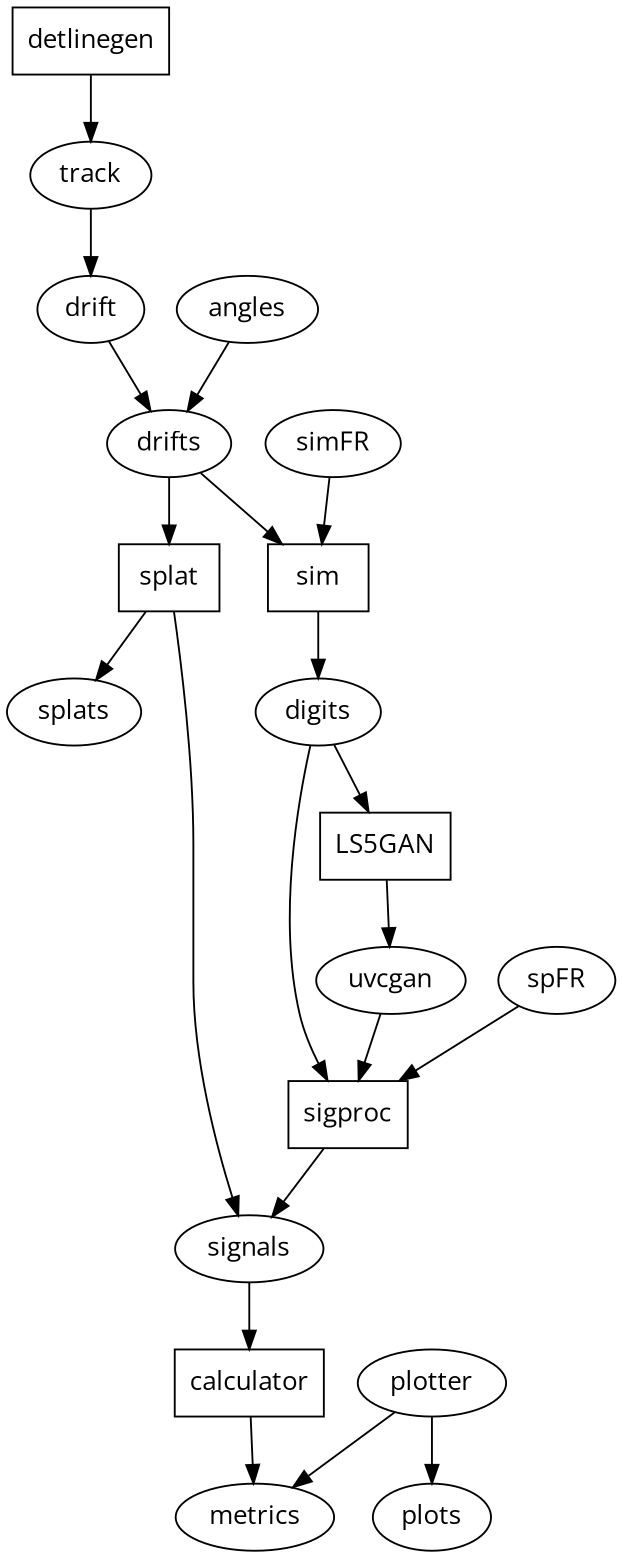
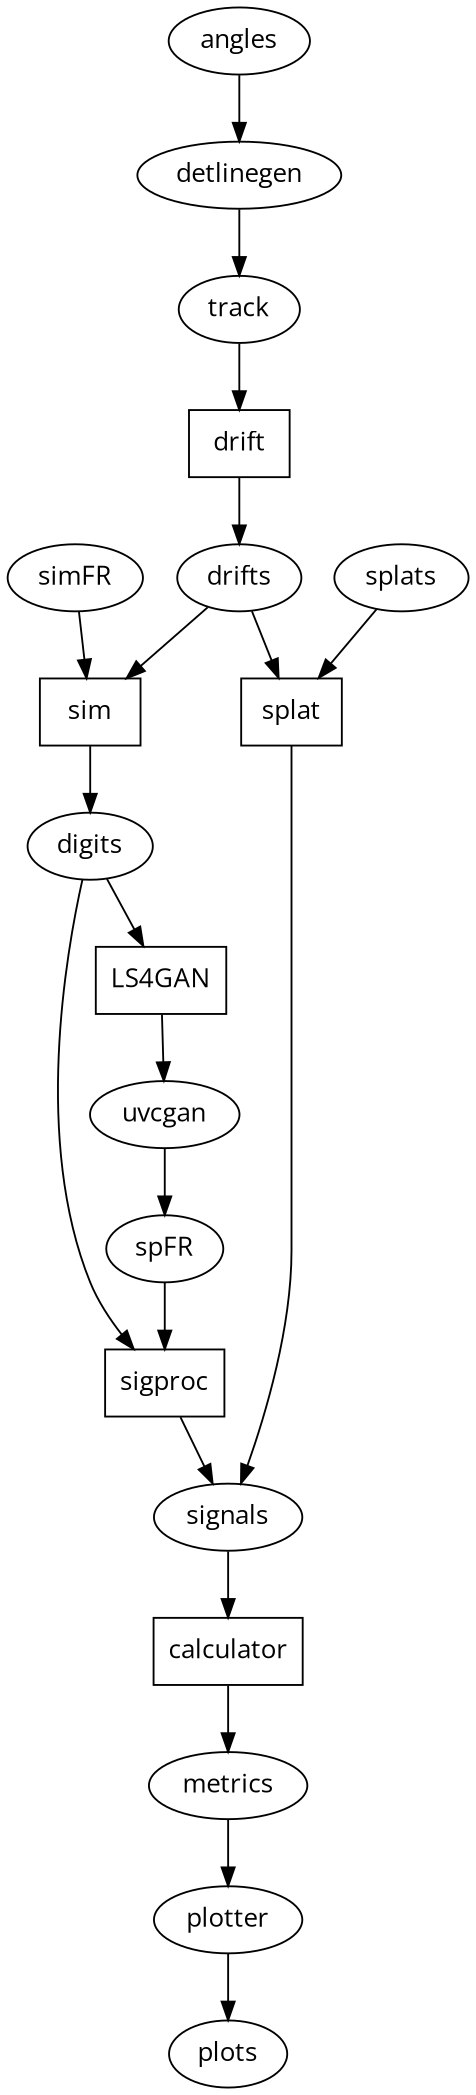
  digraph {
    fontname="Open Sans"
    node [fontname="Open Sans" shape=ellipse]
    edge [fontname="Open Sans"]
-   detlinegen [shape=box]
+   detlinegen
    track
-   drift
+   drift [shape=box]
    drifts
    splat [shape=box]
    sim [shape=box]
    splats
    signals
    calculator [shape=box]
    metrics
    digits
    sigproc [shape=box]
-   LS4GAN [shape=box label=LS5GAN]
+   LS4GAN [shape=box]
    uvcgan
    plotter
    plots
    angles
    simFR
    spFR
    detlinegen -> track
    track -> drift
    drift -> drifts
    drifts -> splat
    drifts -> sim
-   splat -> splats
+   splats -> splat
    splat -> signals
    sim -> digits
    signals -> calculator
    calculator -> metrics
-   plotter -> metrics
+   metrics -> plotter
    digits -> sigproc
    digits -> LS4GAN
    sigproc -> signals
    LS4GAN -> uvcgan
-   uvcgan -> sigproc
+   uvcgan -> spFR
    plotter -> plots
-   angles -> drifts
+   angles -> detlinegen
    simFR -> sim
    spFR -> sigproc
  }
